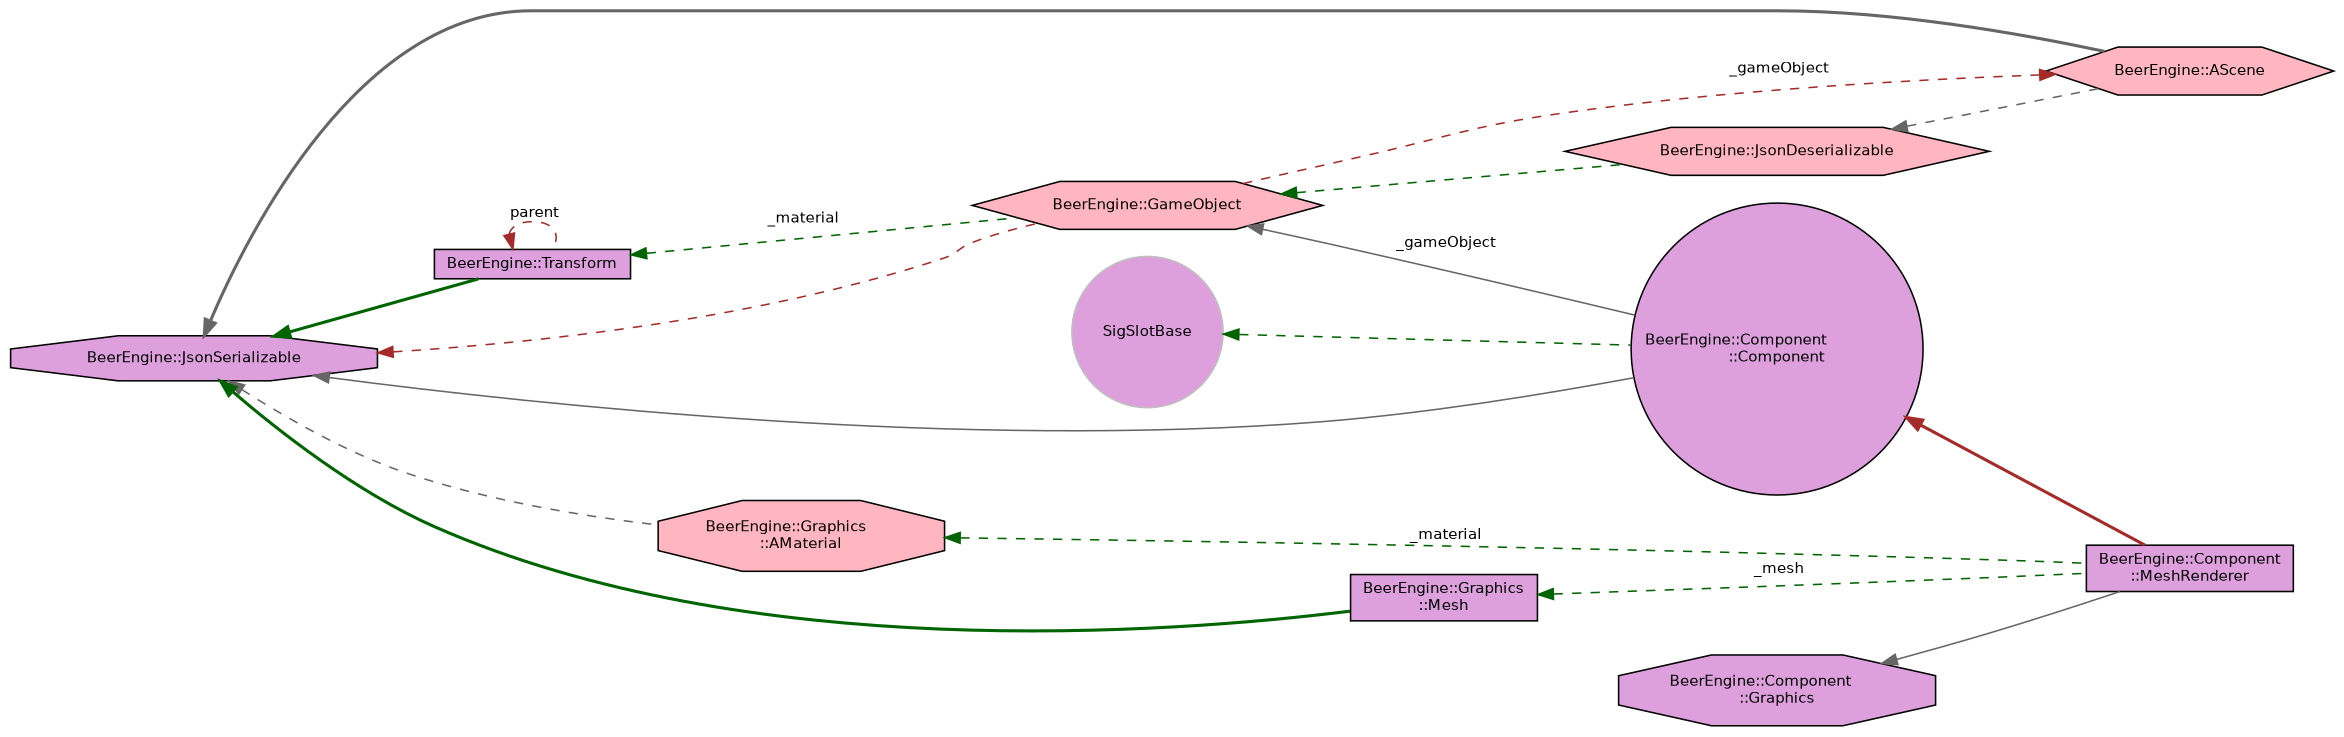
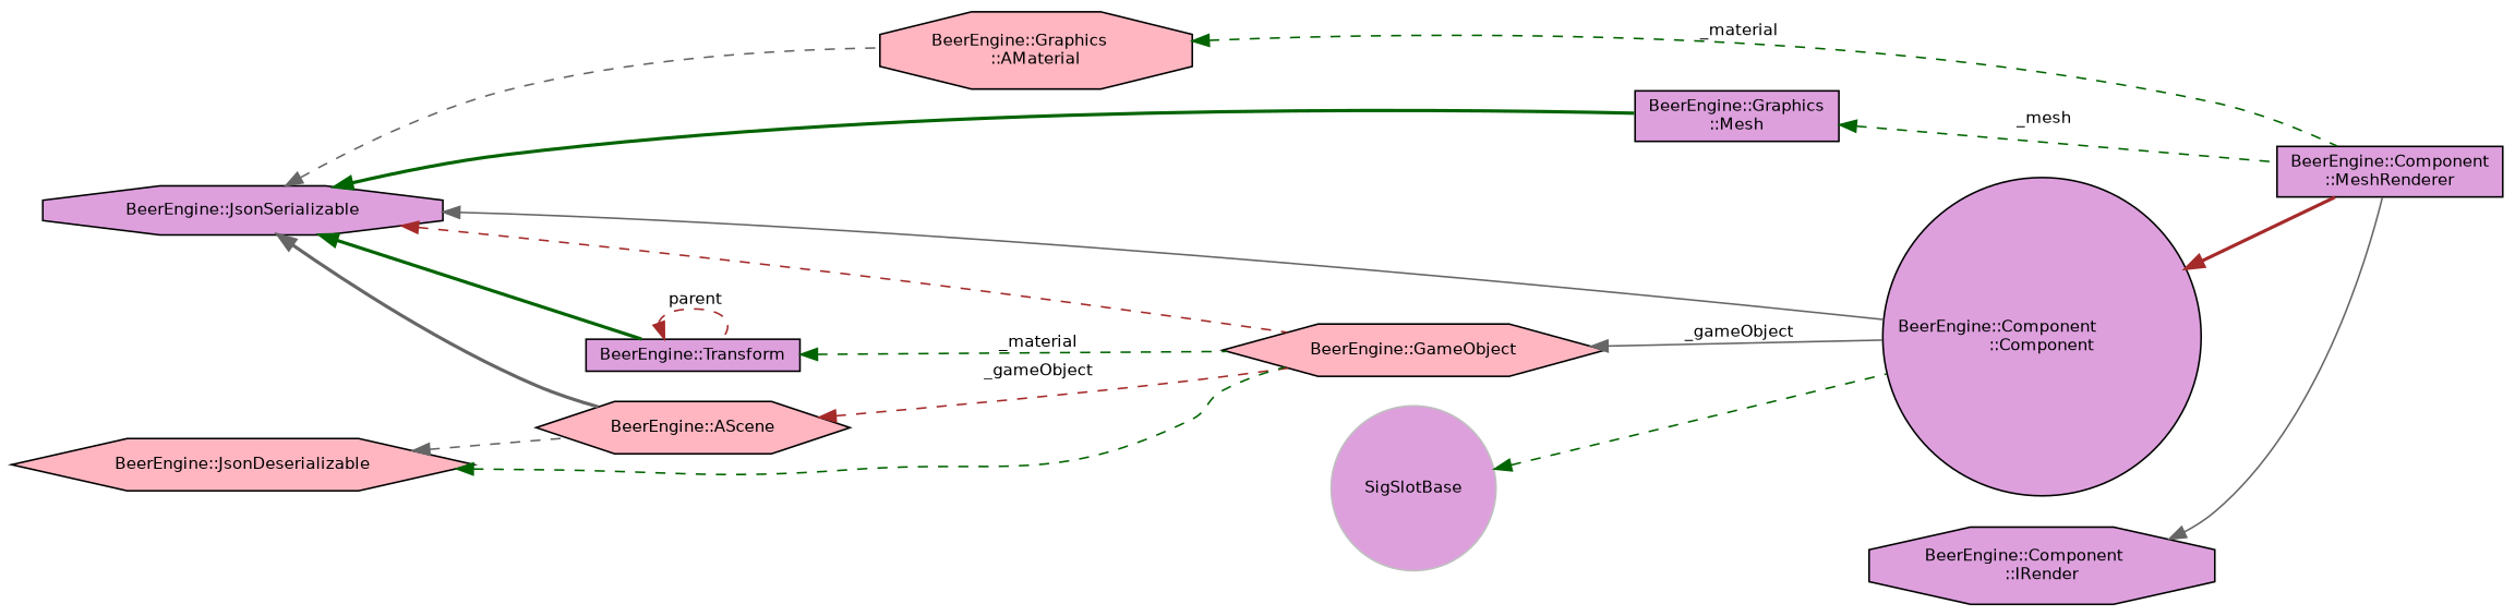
  digraph {
    rankdir=LR
    node [color=black fillcolor=plum fontname=Helvetica fontsize=10 shape=box style=filled]
    edge [color=darkgreen dir=back fontname=Helvetica fontsize=10 labelfontname=Helvetica labelfontsize=10 style=dashed]
    n1 [fontcolor=black height=0.2 label="BeerEngine::Component\l::MeshRenderer" width=0.4]
    n2 [height=0.2 label="BeerEngine::Component\l::Component" shape=circle width=0.4]
    n3 [height=0.2 label="BeerEngine::JsonSerializable" shape=octagon width=0.4]
    n4 [fillcolor=lightpink height=0.2 label="BeerEngine::GameObject" shape=hexagon width=0.4]
    n5 [height=0.2 label="BeerEngine::Transform" width=0.4]
    n6 [fillcolor=lightpink height=0.2 label="BeerEngine::AScene" shape=hexagon width=0.4]
    n7 [fillcolor=lightpink height=0.2 label="BeerEngine::Graphics\l::AMaterial" shape=octagon width=0.4]
    n8 [height=0.2 label="BeerEngine::Graphics\l::Mesh" width=0.4]
    n9 [color=grey75 height=0.2 label=SigSlotBase shape=circle width=0.4]
    n10 [fillcolor=lightpink height=0.2 label="BeerEngine::JsonDeserializable" shape=hexagon width=0.4]
-   n11 [height=0.2 label="BeerEngine::Component\l::Graphics" shape=octagon width=0.4]
+   n11 [height=0.2 label="BeerEngine::Component\l::IRender" shape=octagon width=0.4]
    n2 -> n1 [color=brown style=bold]
    n3 -> n2 [color=gray40 style=solid]
    n3 -> n4 [color=brown]
    n3 -> n5 [style=bold]
    n3 -> n6 [color=gray40 style=bold]
    n3 -> n7 [color=gray40]
    n3 -> n8 [style=bold]
    n4 -> n2 [color=gray40 label=" _gameObject" style=solid]
    n5 -> n4 [label=" _material"]
    n5 -> n5 [color=brown label=" parent"]
    n6 -> n4 [color=brown label=" _gameObject"]
    n7 -> n1 [label=" _material"]
    n8 -> n1 [label=" _mesh"]
    n9 -> n2
-   n4 -> n10
+   n10 -> n4
    n10 -> n6 [color=gray40]
    n11 -> n1 [color=gray40 style=solid]
  }
